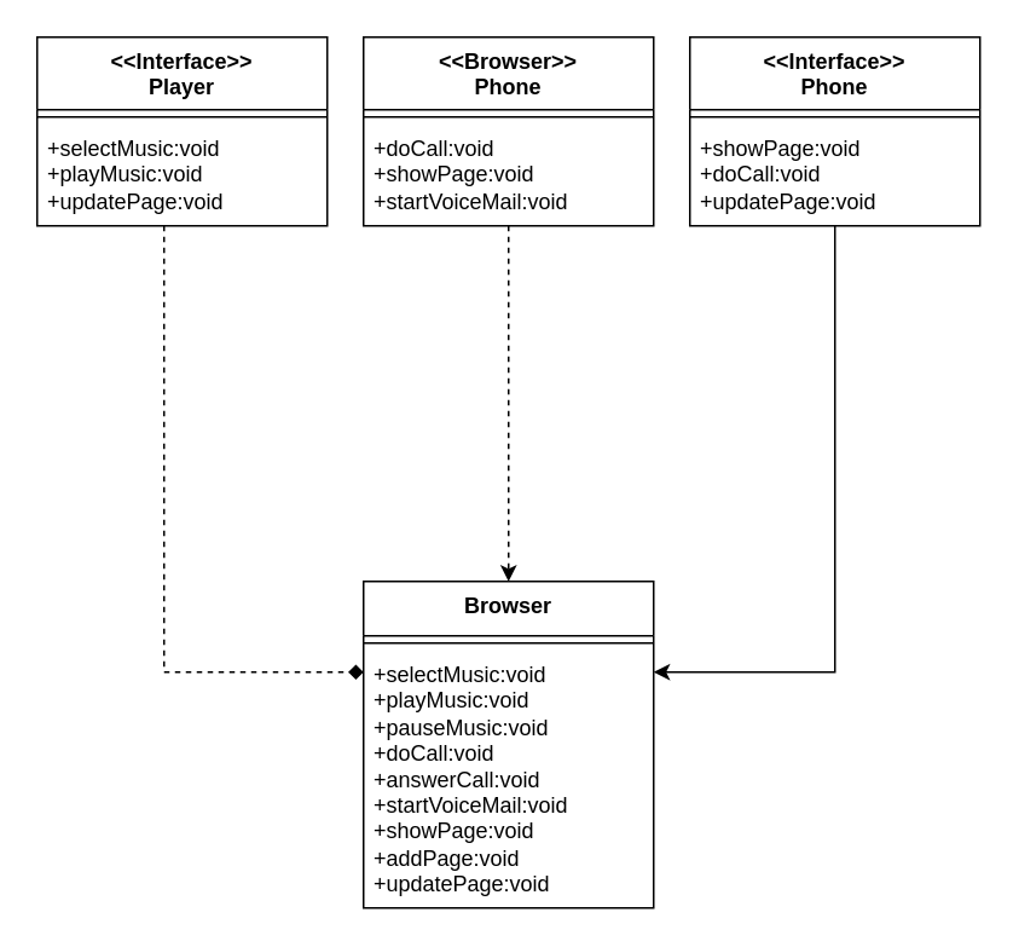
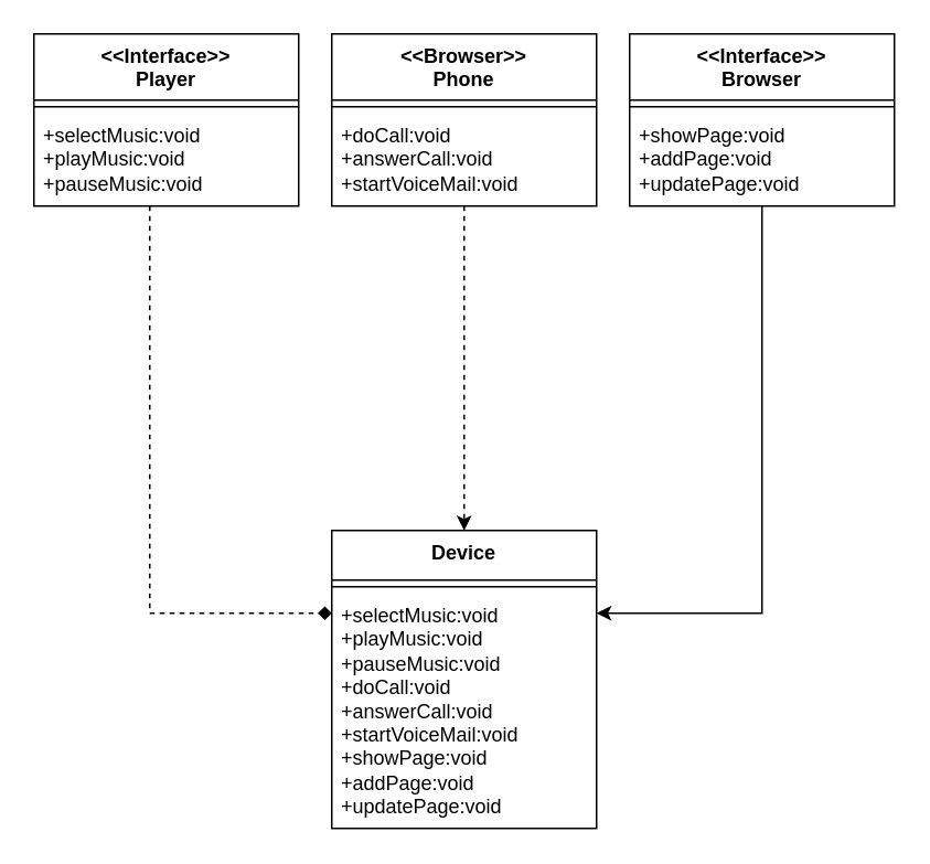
  <mxCell id="0" />
  <mxCell id="1" parent="0" />
  <mxCell id="2" style="edgeStyle=orthogonalEdgeStyle;rounded=0;orthogonalLoop=1;jettySize=auto;html=1;dashed=1;endArrow=diamond;" edge="1" parent="1" source="3" target="14"><mxGeometry relative="1" as="geometry"><Array as="points"><mxPoint x="90" y="370" /></Array></mxGeometry></mxCell>
  <mxCell id="3" value="&lt;div&gt;&amp;lt;&amp;lt;Interface&amp;gt;&amp;gt;&lt;/div&gt;Player" style="swimlane;fontStyle=1;align=center;verticalAlign=top;childLayout=stackLayout;horizontal=1;startSize=40;horizontalStack=0;resizeParent=1;resizeParentMax=0;resizeLast=0;collapsible=1;marginBottom=0;whiteSpace=wrap;html=1;" vertex="1" parent="1"><mxGeometry x="20" y="20" width="160" height="104" as="geometry" /></mxCell>
  <mxCell id="4" value="" style="line;strokeWidth=1;fillColor=none;align=left;verticalAlign=middle;spacingTop=-1;spacingLeft=3;spacingRight=3;rotatable=0;labelPosition=right;points=[];portConstraint=eastwest;strokeColor=inherit;" vertex="1" parent="3"><mxGeometry y="40" width="160" height="8" as="geometry" /></mxCell>
- <mxCell id="5" value="&lt;span style=&quot;background-color: initial;&quot;&gt;+selectMusic:void&lt;/span&gt;&lt;div&gt;&lt;span style=&quot;background-color: initial;&quot;&gt;+playMusic:void&lt;/span&gt;&lt;/div&gt;&lt;div&gt;&lt;span style=&quot;background-color: initial;&quot;&gt;+updatePage:void&lt;/span&gt;&lt;/div&gt;" style="text;strokeColor=none;fillColor=none;align=left;verticalAlign=top;spacingLeft=4;spacingRight=4;overflow=hidden;rotatable=0;points=[[0,0.5],[1,0.5]];portConstraint=eastwest;whiteSpace=wrap;html=1;" vertex="1" parent="3"><mxGeometry y="48" width="160" height="56" as="geometry" /></mxCell>
+ <mxCell id="5" value="&lt;span style=&quot;background-color: initial;&quot;&gt;+selectMusic:void&lt;/span&gt;&lt;div&gt;&lt;span style=&quot;background-color: initial;&quot;&gt;+playMusic:void&lt;/span&gt;&lt;/div&gt;&lt;div&gt;&lt;span style=&quot;background-color: initial;&quot;&gt;+pauseMusic:void&lt;/span&gt;&lt;/div&gt;" style="text;strokeColor=none;fillColor=none;align=left;verticalAlign=top;spacingLeft=4;spacingRight=4;overflow=hidden;rotatable=0;points=[[0,0.5],[1,0.5]];portConstraint=eastwest;whiteSpace=wrap;html=1;" vertex="1" parent="3"><mxGeometry y="48" width="160" height="56" as="geometry" /></mxCell>
  <mxCell id="6" style="edgeStyle=orthogonalEdgeStyle;rounded=0;orthogonalLoop=1;jettySize=auto;html=1;entryX=0.5;entryY=0;entryDx=0;entryDy=0;strokeColor=default;align=center;verticalAlign=middle;fontFamily=Helvetica;fontSize=11;fontColor=default;labelBackgroundColor=default;endArrow=classic;dashed=1;" edge="1" parent="1" source="7" target="14"><mxGeometry relative="1" as="geometry"><Array as="points"><mxPoint x="280" y="320" /></Array></mxGeometry></mxCell>
  <mxCell id="7" value="&lt;div&gt;&amp;lt;&amp;lt;Browser&amp;gt;&amp;gt;&lt;/div&gt;&lt;div&gt;Phone&lt;/div&gt;" style="swimlane;fontStyle=1;align=center;verticalAlign=top;childLayout=stackLayout;horizontal=1;startSize=40;horizontalStack=0;resizeParent=1;resizeParentMax=0;resizeLast=0;collapsible=1;marginBottom=0;whiteSpace=wrap;html=1;" vertex="1" parent="1"><mxGeometry x="200" y="20" width="160" height="104" as="geometry" /></mxCell>
  <mxCell id="8" value="" style="line;strokeWidth=1;fillColor=none;align=left;verticalAlign=middle;spacingTop=-1;spacingLeft=3;spacingRight=3;rotatable=0;labelPosition=right;points=[];portConstraint=eastwest;strokeColor=inherit;" vertex="1" parent="7"><mxGeometry y="40" width="160" height="8" as="geometry" /></mxCell>
- <mxCell id="9" value="+doCall:void&lt;div&gt;+showPage:void&lt;/div&gt;&lt;div&gt;+startVoiceMail:void&lt;/div&gt;" style="text;strokeColor=none;fillColor=none;align=left;verticalAlign=top;spacingLeft=4;spacingRight=4;overflow=hidden;rotatable=0;points=[[0,0.5],[1,0.5]];portConstraint=eastwest;whiteSpace=wrap;html=1;" vertex="1" parent="7"><mxGeometry y="48" width="160" height="56" as="geometry" /></mxCell>
+ <mxCell id="9" value="+doCall:void&lt;div&gt;+answerCall:void&lt;/div&gt;&lt;div&gt;+startVoiceMail:void&lt;/div&gt;" style="text;strokeColor=none;fillColor=none;align=left;verticalAlign=top;spacingLeft=4;spacingRight=4;overflow=hidden;rotatable=0;points=[[0,0.5],[1,0.5]];portConstraint=eastwest;whiteSpace=wrap;html=1;" vertex="1" parent="7"><mxGeometry y="48" width="160" height="56" as="geometry" /></mxCell>
  <mxCell id="10" style="edgeStyle=orthogonalEdgeStyle;rounded=0;orthogonalLoop=1;jettySize=auto;html=1;strokeColor=default;align=center;verticalAlign=middle;fontFamily=Helvetica;fontSize=11;fontColor=default;labelBackgroundColor=default;endArrow=classic;dashed=0;" edge="1" parent="1" source="11" target="14"><mxGeometry relative="1" as="geometry"><Array as="points"><mxPoint x="460" y="370" /></Array></mxGeometry></mxCell>
- <mxCell id="11" value="&lt;div&gt;&amp;lt;&amp;lt;Interface&amp;gt;&amp;gt;&lt;/div&gt;Phone" style="swimlane;fontStyle=1;align=center;verticalAlign=top;childLayout=stackLayout;horizontal=1;startSize=40;horizontalStack=0;resizeParent=1;resizeParentMax=0;resizeLast=0;collapsible=1;marginBottom=0;whiteSpace=wrap;html=1;" vertex="1" parent="1"><mxGeometry x="380" y="20" width="160" height="104" as="geometry" /></mxCell>
+ <mxCell id="11" value="&lt;div&gt;&amp;lt;&amp;lt;Interface&amp;gt;&amp;gt;&lt;/div&gt;Browser" style="swimlane;fontStyle=1;align=center;verticalAlign=top;childLayout=stackLayout;horizontal=1;startSize=40;horizontalStack=0;resizeParent=1;resizeParentMax=0;resizeLast=0;collapsible=1;marginBottom=0;whiteSpace=wrap;html=1;" vertex="1" parent="1"><mxGeometry x="380" y="20" width="160" height="104" as="geometry" /></mxCell>
  <mxCell id="12" value="" style="line;strokeWidth=1;fillColor=none;align=left;verticalAlign=middle;spacingTop=-1;spacingLeft=3;spacingRight=3;rotatable=0;labelPosition=right;points=[];portConstraint=eastwest;strokeColor=inherit;" vertex="1" parent="11"><mxGeometry y="40" width="160" height="8" as="geometry" /></mxCell>
- <mxCell id="13" value="+showPage:void&lt;div&gt;+doCall:void&lt;/div&gt;&lt;div&gt;+updatePage:void&lt;/div&gt;" style="text;strokeColor=none;fillColor=none;align=left;verticalAlign=top;spacingLeft=4;spacingRight=4;overflow=hidden;rotatable=0;points=[[0,0.5],[1,0.5]];portConstraint=eastwest;whiteSpace=wrap;html=1;" vertex="1" parent="11"><mxGeometry y="48" width="160" height="56" as="geometry" /></mxCell>
- <mxCell id="14" value="&lt;div&gt;&lt;span style=&quot;background-color: initial;&quot;&gt;Browser&lt;/span&gt;&lt;br&gt;&lt;/div&gt;" style="swimlane;fontStyle=1;align=center;verticalAlign=top;childLayout=stackLayout;horizontal=1;startSize=30;horizontalStack=0;resizeParent=1;resizeParentMax=0;resizeLast=0;collapsible=1;marginBottom=0;whiteSpace=wrap;html=1;" vertex="1" parent="1"><mxGeometry x="200" y="320" width="160" height="180" as="geometry" /></mxCell>
+ <mxCell id="13" value="+showPage:void&lt;div&gt;+addPage:void&lt;/div&gt;&lt;div&gt;+updatePage:void&lt;/div&gt;" style="text;strokeColor=none;fillColor=none;align=left;verticalAlign=top;spacingLeft=4;spacingRight=4;overflow=hidden;rotatable=0;points=[[0,0.5],[1,0.5]];portConstraint=eastwest;whiteSpace=wrap;html=1;" vertex="1" parent="11"><mxGeometry y="48" width="160" height="56" as="geometry" /></mxCell>
+ <mxCell id="14" value="&lt;div&gt;&lt;span style=&quot;background-color: initial;&quot;&gt;Device&lt;/span&gt;&lt;br&gt;&lt;/div&gt;" style="swimlane;fontStyle=1;align=center;verticalAlign=top;childLayout=stackLayout;horizontal=1;startSize=30;horizontalStack=0;resizeParent=1;resizeParentMax=0;resizeLast=0;collapsible=1;marginBottom=0;whiteSpace=wrap;html=1;" vertex="1" parent="1"><mxGeometry x="200" y="320" width="160" height="180" as="geometry" /></mxCell>
  <mxCell id="15" value="" style="line;strokeWidth=1;fillColor=none;align=left;verticalAlign=middle;spacingTop=-1;spacingLeft=3;spacingRight=3;rotatable=0;labelPosition=right;points=[];portConstraint=eastwest;strokeColor=inherit;" vertex="1" parent="14"><mxGeometry y="30" width="160" height="8" as="geometry" /></mxCell>
  <mxCell id="16" value="&lt;span style=&quot;background-color: initial;&quot;&gt;+selectMusic:void&lt;/span&gt;&lt;div&gt;&lt;span style=&quot;background-color: initial;&quot;&gt;+playMusic:void&lt;/span&gt;&lt;/div&gt;&lt;div&gt;&lt;span style=&quot;background-color: initial;&quot;&gt;+pauseMusic:void&lt;/span&gt;&lt;/div&gt;&lt;div&gt;+doCall:void&lt;div&gt;+answerCall:void&lt;/div&gt;&lt;div&gt;+startVoiceMail:void&lt;/div&gt;&lt;/div&gt;&lt;div&gt;+showPage:void&lt;div&gt;+addPage:void&lt;/div&gt;&lt;div&gt;+updatePage:void&lt;/div&gt;&lt;/div&gt;" style="text;strokeColor=none;fillColor=none;align=left;verticalAlign=top;spacingLeft=4;spacingRight=4;overflow=hidden;rotatable=0;points=[[0,0.5],[1,0.5]];portConstraint=eastwest;whiteSpace=wrap;html=1;" vertex="1" parent="14"><mxGeometry y="38" width="160" height="142" as="geometry" /></mxCell>
